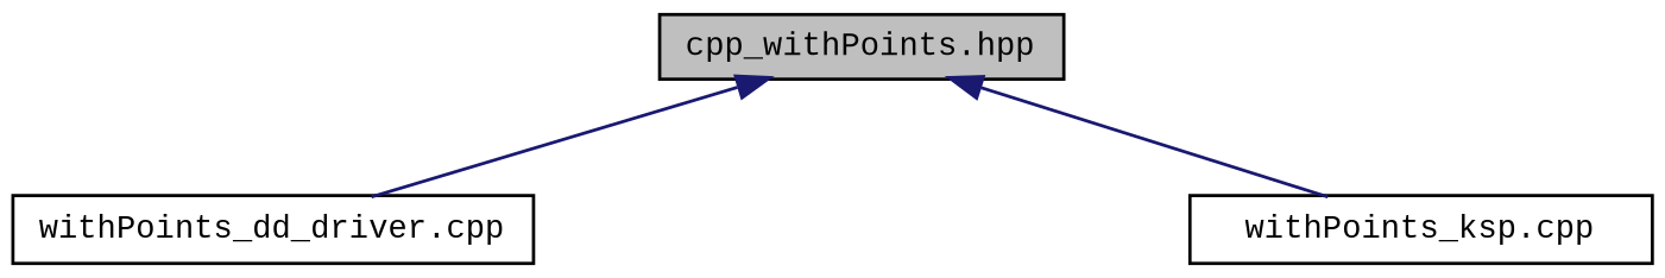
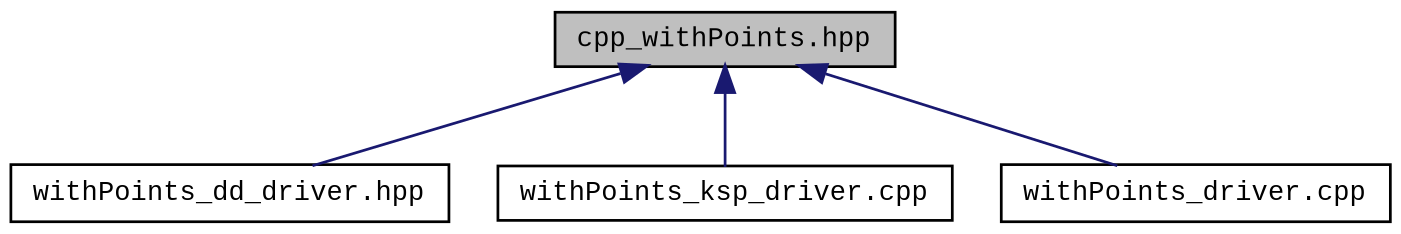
  digraph {
    fontname="Liberation Mono"
    node [color=black fillcolor=white fontname="Liberation Mono" fontsize=10 shape=record style=filled]
    edge [color=midnightblue dir=back fontname="Liberation Mono" fontsize=10 labelfontname=Helvetica labelfontsize=10 style=solid]
    n1 [fillcolor=grey75 fontcolor=black height=0.2 label="cpp_withPoints.hpp" width=0.4]
-   n2 [height=0.2 label="withPoints_dd_driver.cpp" width=0.4]
-   n4 [height=0.2 label="withPoints_ksp.cpp" width=0.4]
+   n2 [height=0.2 label="withPoints_dd_driver.hpp" width=0.4]
+   n3 [height=0.2 label="withPoints_ksp_driver.cpp" width=0.4]
+   n4 [height=0.2 label="withPoints_driver.cpp" width=0.4]
    n1 -> n2
+   n1 -> n3
    n1 -> n4
  }
